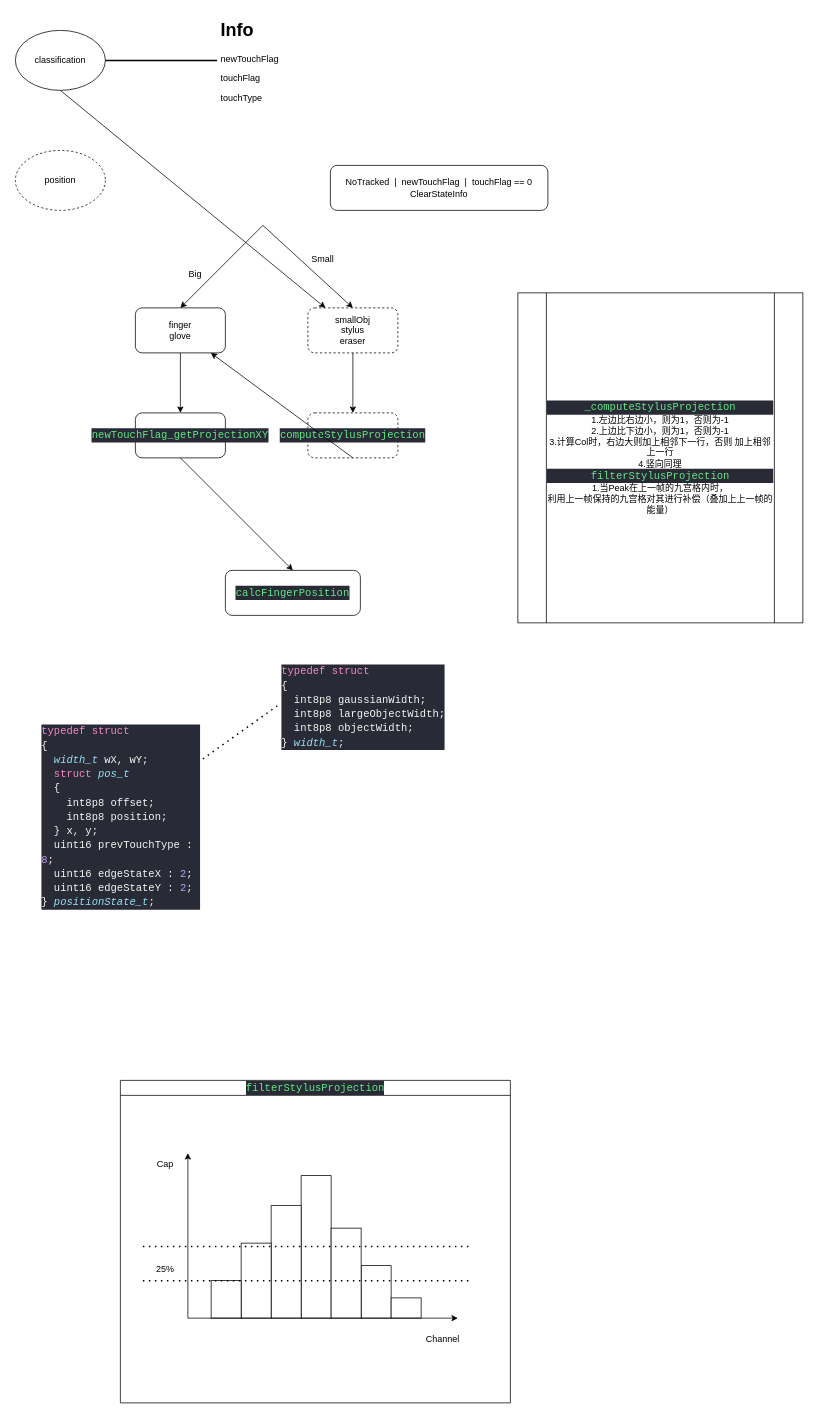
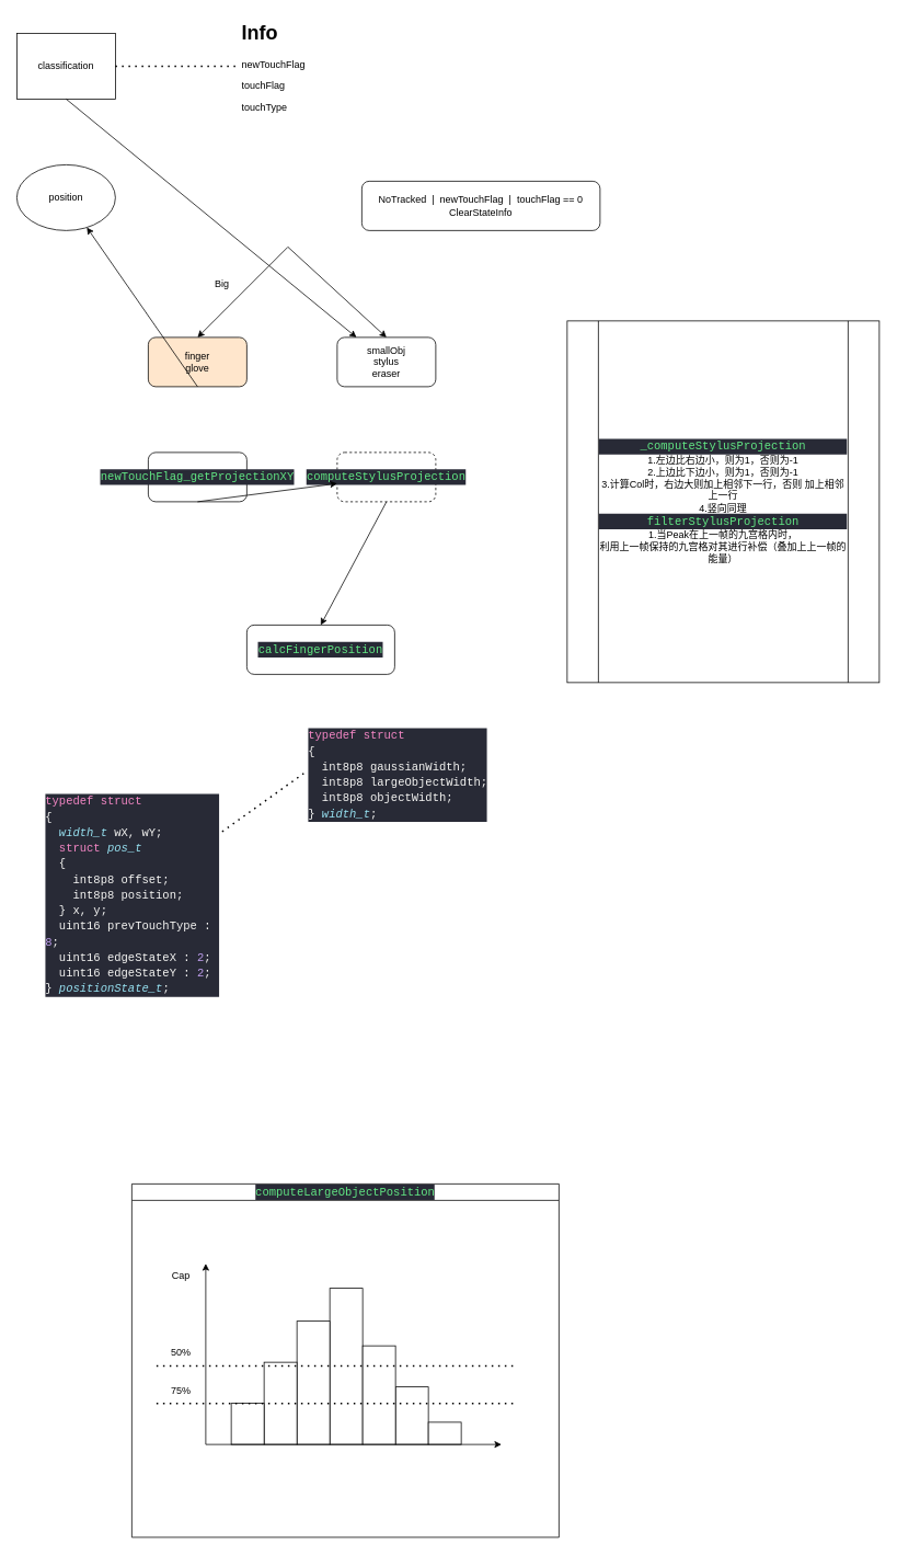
  <mxCell id="0" />
  <mxCell id="1" parent="0" />
- <mxCell id="2" value="classification" style="ellipse;whiteSpace=wrap;html=1;" parent="1" vertex="1"><mxGeometry x="20" y="40" width="120" height="80" as="geometry" /></mxCell>
- <mxCell id="3" value="position" style="ellipse;whiteSpace=wrap;html=1;dashed=1;" parent="1" vertex="1"><mxGeometry x="20" y="200" width="120" height="80" as="geometry" /></mxCell>
+ <mxCell id="2" value="classification" style="whiteSpace=wrap;html=1;rounded=0;" parent="1" vertex="1"><mxGeometry x="20" y="40" width="120" height="80" as="geometry" /></mxCell>
+ <mxCell id="3" value="position" style="ellipse;whiteSpace=wrap;html=1;" parent="1" vertex="1"><mxGeometry x="20" y="200" width="120" height="80" as="geometry" /></mxCell>
  <mxCell id="4" value="&lt;h1&gt;Info&lt;/h1&gt;&lt;p&gt;newTouchFlag&lt;/p&gt;&lt;p&gt;touchFlag&lt;/p&gt;&lt;p&gt;touchType&lt;/p&gt;" style="text;html=1;strokeColor=none;fillColor=none;spacing=5;spacingTop=-20;whiteSpace=wrap;overflow=hidden;rounded=0;" vertex="1" parent="1"><mxGeometry x="289" y="20" width="190" height="120" as="geometry" /></mxCell>
- <mxCell id="5" value="" style="endArrow=none;dashed=0;html=1;dashPattern=1 3;strokeWidth=2;rounded=0;exitX=1;exitY=0.5;exitDx=0;exitDy=0;entryX=0;entryY=0.5;entryDx=0;entryDy=0;" edge="1" parent="1" source="2" target="4"><mxGeometry width="50" height="50" relative="1" as="geometry"><mxPoint x="360" y="40" as="sourcePoint" /><mxPoint x="410" y="-10" as="targetPoint" /></mxGeometry></mxCell>
+ <mxCell id="5" value="" style="endArrow=none;dashed=1;html=1;dashPattern=1 3;strokeWidth=2;rounded=0;exitX=1;exitY=0.5;exitDx=0;exitDy=0;entryX=0;entryY=0.5;entryDx=0;entryDy=0;" edge="1" parent="1" source="2" target="4"><mxGeometry width="50" height="50" relative="1" as="geometry"><mxPoint x="360" y="40" as="sourcePoint" /><mxPoint x="410" y="-10" as="targetPoint" /></mxGeometry></mxCell>
  <mxCell id="6" value="" style="endArrow=classic;html=1;rounded=0;exitX=0.5;exitY=1;exitDx=0;exitDy=0;" edge="1" parent="1" source="2" target="9"><mxGeometry width="50" height="50" relative="1" as="geometry"><mxPoint x="360" y="270" as="sourcePoint" /><mxPoint x="410" y="220" as="targetPoint" /></mxGeometry></mxCell>
  <mxCell id="7" value="NoTracked&amp;nbsp; |&amp;nbsp; newTouchFlag&amp;nbsp; |&amp;nbsp; touchFlag == 0&lt;br&gt;ClearStateInfo" style="rounded=1;whiteSpace=wrap;html=1;" vertex="1" parent="1"><mxGeometry x="440" y="220" width="290" height="60" as="geometry" /></mxCell>
- <mxCell id="8" value="finger&lt;br&gt;glove" style="rounded=1;whiteSpace=wrap;html=1;" vertex="1" parent="1"><mxGeometry x="180" y="410" width="120" height="60" as="geometry" /></mxCell>
- <mxCell id="9" value="smallObj&lt;br&gt;stylus&lt;br&gt;eraser" style="rounded=1;whiteSpace=wrap;html=1;dashed=1;" vertex="1" parent="1"><mxGeometry x="410" y="410" width="120" height="60" as="geometry" /></mxCell>
+ <mxCell id="8" value="finger&lt;br&gt;glove" style="rounded=1;whiteSpace=wrap;html=1;fillColor=#ffe6cc;" vertex="1" parent="1"><mxGeometry x="180" y="410" width="120" height="60" as="geometry" /></mxCell>
+ <mxCell id="9" value="smallObj&lt;br&gt;stylus&lt;br&gt;eraser" style="rounded=1;whiteSpace=wrap;html=1;" vertex="1" parent="1"><mxGeometry x="410" y="410" width="120" height="60" as="geometry" /></mxCell>
  <mxCell id="10" value="" style="endArrow=classic;html=1;rounded=0;entryX=0.5;entryY=0;entryDx=0;entryDy=0;" edge="1" parent="1" target="9"><mxGeometry width="50" height="50" relative="1" as="geometry"><mxPoint x="350" y="300" as="sourcePoint" /><mxPoint x="410" y="210" as="targetPoint" /></mxGeometry></mxCell>
  <mxCell id="11" value="" style="endArrow=classic;html=1;rounded=0;entryX=0.5;entryY=0;entryDx=0;entryDy=0;" edge="1" parent="1"><mxGeometry width="50" height="50" relative="1" as="geometry"><mxPoint x="350" y="300" as="sourcePoint" /><mxPoint x="240" y="410" as="targetPoint" /></mxGeometry></mxCell>
- <mxCell id="12" value="Big" style="text;html=1;strokeColor=none;fillColor=none;align=center;verticalAlign=middle;whiteSpace=wrap;rounded=0;" vertex="1" parent="1"><mxGeometry x="230" y="350" width="60" height="30" as="geometry" /></mxCell>
- <mxCell id="13" value="Small" style="text;html=1;strokeColor=none;fillColor=none;align=center;verticalAlign=middle;whiteSpace=wrap;rounded=0;" vertex="1" parent="1"><mxGeometry x="400" y="330" width="60" height="30" as="geometry" /></mxCell>
+ <mxCell id="12" value="Big" style="text;html=1;strokeColor=none;fillColor=none;align=center;verticalAlign=middle;whiteSpace=wrap;rounded=0;" vertex="1" parent="1"><mxGeometry x="240" y="330" width="60" height="30" as="geometry" /></mxCell>
  <mxCell id="14" value="&lt;div style=&quot;color: rgb(246, 246, 244); background-color: rgb(40, 42, 54); font-family: Consolas, &amp;quot;Courier New&amp;quot;, monospace; font-size: 14px; line-height: 19px;&quot;&gt;&lt;span style=&quot;color: #62e884;&quot;&gt;newTouchFlag_getProjectionXY&lt;/span&gt;&lt;/div&gt;" style="rounded=1;whiteSpace=wrap;html=1;" vertex="1" parent="1"><mxGeometry x="180" y="550" width="120" height="60" as="geometry" /></mxCell>
  <mxCell id="15" value="&lt;div style=&quot;color: rgb(246, 246, 244); background-color: rgb(40, 42, 54); font-family: Consolas, &amp;quot;Courier New&amp;quot;, monospace; font-size: 14px; line-height: 19px;&quot;&gt;&lt;span style=&quot;color: #62e884;&quot;&gt;computeStylusProjection&lt;/span&gt;&lt;/div&gt;" style="rounded=1;whiteSpace=wrap;html=1;dashed=1;" vertex="1" parent="1"><mxGeometry x="410" y="550" width="120" height="60" as="geometry" /></mxCell>
- <mxCell id="16" value="" style="endArrow=classic;html=1;rounded=0;exitX=0.5;exitY=1;exitDx=0;exitDy=0;" edge="1" parent="1" source="8" target="14"><mxGeometry width="50" height="50" relative="1" as="geometry"><mxPoint x="360" y="700" as="sourcePoint" /><mxPoint x="410" y="650" as="targetPoint" /></mxGeometry></mxCell>
- <mxCell id="17" value="" style="endArrow=classic;html=1;rounded=0;exitX=0.5;exitY=1;exitDx=0;exitDy=0;" edge="1" parent="1" source="9" target="15"><mxGeometry width="50" height="50" relative="1" as="geometry"><mxPoint x="360" y="700" as="sourcePoint" /><mxPoint x="410" y="650" as="targetPoint" /></mxGeometry></mxCell>
+ <mxCell id="16" value="" style="endArrow=classic;html=1;rounded=0;exitX=0.5;exitY=1;exitDx=0;exitDy=0;" edge="1" parent="1" source="8" target="3"><mxGeometry width="50" height="50" relative="1" as="geometry"><mxPoint x="360" y="700" as="sourcePoint" /><mxPoint x="410" y="650" as="targetPoint" /></mxGeometry></mxCell>
  <mxCell id="18" value="&lt;div style=&quot;color: rgb(246, 246, 244); background-color: rgb(40, 42, 54); font-family: Consolas, &amp;quot;Courier New&amp;quot;, monospace; font-size: 14px; line-height: 19px;&quot;&gt;&lt;span style=&quot;color: #62e884;&quot;&gt;calcFingerPosition&lt;/span&gt;&lt;/div&gt;" style="rounded=1;whiteSpace=wrap;html=1;" vertex="1" parent="1"><mxGeometry x="300" y="760" width="180" height="60" as="geometry" /></mxCell>
- <mxCell id="19" value="" style="endArrow=classic;html=1;rounded=0;exitX=0.5;exitY=1;exitDx=0;exitDy=0;entryX=0.5;entryY=0;entryDx=0;entryDy=0;" edge="1" parent="1" source="14" target="18"><mxGeometry width="50" height="50" relative="1" as="geometry"><mxPoint x="360" y="700" as="sourcePoint" /><mxPoint x="410" y="650" as="targetPoint" /></mxGeometry></mxCell>
- <mxCell id="20" value="" style="endArrow=classic;html=1;rounded=0;exitX=0.5;exitY=1;exitDx=0;exitDy=0;" edge="1" parent="1" source="15" target="8"><mxGeometry width="50" height="50" relative="1" as="geometry"><mxPoint x="360" y="700" as="sourcePoint" /><mxPoint x="410" y="650" as="targetPoint" /></mxGeometry></mxCell>
+ <mxCell id="19" value="" style="endArrow=classic;html=1;rounded=0;exitX=0.5;exitY=1;exitDx=0;exitDy=0;" edge="1" parent="1" source="14" target="15"><mxGeometry width="50" height="50" relative="1" as="geometry"><mxPoint x="360" y="700" as="sourcePoint" /><mxPoint x="410" y="650" as="targetPoint" /></mxGeometry></mxCell>
+ <mxCell id="20" value="" style="endArrow=classic;html=1;rounded=0;exitX=0.5;exitY=1;exitDx=0;exitDy=0;entryX=0.5;entryY=0;entryDx=0;entryDy=0;" edge="1" parent="1" source="15" target="18"><mxGeometry width="50" height="50" relative="1" as="geometry"><mxPoint x="360" y="700" as="sourcePoint" /><mxPoint x="410" y="650" as="targetPoint" /></mxGeometry></mxCell>
  <mxCell id="21" value="&lt;div style=&quot;color: rgb(246, 246, 244); background-color: rgb(40, 42, 54); font-family: Consolas, &amp;quot;Courier New&amp;quot;, monospace; font-size: 14px; line-height: 19px;&quot;&gt;&lt;span style=&quot;color: rgb(98, 232, 132);&quot;&gt;_computeStylusProjection&lt;/span&gt;&lt;br&gt;&lt;/div&gt;1.左边比右边小，则为1，否则为-1&lt;br&gt;2.上边比下边小，则为1，否则为-1&lt;br&gt;3.计算Col时，右边大则加上相邻下一行，否则 加上相邻上一行&lt;br&gt;4.竖向同理&lt;br&gt;&lt;div style=&quot;color: rgb(246, 246, 244); background-color: rgb(40, 42, 54); font-family: Consolas, &amp;quot;Courier New&amp;quot;, monospace; font-size: 14px; line-height: 19px;&quot;&gt;&lt;span style=&quot;color: #62e884;&quot;&gt;filterStylusProjection&lt;/span&gt;&lt;/div&gt;1.当Peak在上一帧的九宫格内时，&lt;br&gt;利用上一帧保持的九宫格对其进行补偿（叠加上上一帧的能量）" style="shape=process;whiteSpace=wrap;html=1;backgroundOutline=1;" vertex="1" parent="1"><mxGeometry x="690" y="390" width="380" height="440" as="geometry" /></mxCell>
  <mxCell id="22" value="&lt;h1&gt;&lt;div style=&quot;color: rgb(246, 246, 244); background-color: rgb(40, 42, 54); font-family: Consolas, &amp;quot;Courier New&amp;quot;, monospace; font-weight: normal; font-size: 14px; line-height: 19px;&quot;&gt;&lt;div&gt;&lt;span style=&quot;color: #f286c4;&quot;&gt;typedef&lt;/span&gt; &lt;span style=&quot;color: #f286c4;&quot;&gt;struct&lt;/span&gt;&lt;/div&gt;&lt;div&gt;{&lt;/div&gt;&lt;div&gt;&amp;nbsp; &lt;span style=&quot;color: #97e1f1;font-style: italic;&quot;&gt;width_t&lt;/span&gt; wX, wY;&lt;/div&gt;&lt;div&gt;&amp;nbsp; &lt;span style=&quot;color: #f286c4;&quot;&gt;struct&lt;/span&gt; &lt;span style=&quot;color: #97e1f1;font-style: italic;&quot;&gt;pos_t&lt;/span&gt;&lt;/div&gt;&lt;div&gt;&amp;nbsp; {&lt;/div&gt;&lt;div&gt;&amp;nbsp; &amp;nbsp; int8p8 offset;&lt;/div&gt;&lt;div&gt;&amp;nbsp; &amp;nbsp; int8p8 position;&lt;/div&gt;&lt;div&gt;&amp;nbsp; } x, y;&lt;/div&gt;&lt;div&gt;&amp;nbsp; uint16 prevTouchType : &lt;span style=&quot;color: #bf9eee;&quot;&gt;8&lt;/span&gt;;&lt;/div&gt;&lt;div&gt;&amp;nbsp; uint16 edgeStateX : &lt;span style=&quot;color: #bf9eee;&quot;&gt;2&lt;/span&gt;;&lt;/div&gt;&lt;div&gt;&amp;nbsp; uint16 edgeStateY : &lt;span style=&quot;color: #bf9eee;&quot;&gt;2&lt;/span&gt;;&lt;/div&gt;&lt;div&gt;} &lt;span style=&quot;color: #97e1f1;font-style: italic;&quot;&gt;positionState_t&lt;/span&gt;;&lt;/div&gt;&lt;/div&gt;&lt;/h1&gt;" style="text;html=1;strokeColor=none;fillColor=none;spacing=5;spacingTop=-20;whiteSpace=wrap;overflow=hidden;rounded=0;" vertex="1" parent="1"><mxGeometry x="50" y="960" width="220" height="260" as="geometry" /></mxCell>
  <mxCell id="23" value="&lt;h1&gt;&lt;div style=&quot;color: rgb(246, 246, 244); background-color: rgb(40, 42, 54); font-family: Consolas, &amp;quot;Courier New&amp;quot;, monospace; font-weight: normal; font-size: 14px; line-height: 19px;&quot;&gt;&lt;div&gt;&lt;span style=&quot;color: #f286c4;&quot;&gt;typedef&lt;/span&gt; &lt;span style=&quot;color: #f286c4;&quot;&gt;struct&lt;/span&gt;&lt;/div&gt;&lt;div&gt;{&lt;/div&gt;&lt;div&gt;&amp;nbsp; int8p8 gaussianWidth;&lt;/div&gt;&lt;div&gt;&amp;nbsp; int8p8 largeObjectWidth;&lt;/div&gt;&lt;div&gt;&amp;nbsp; int8p8 objectWidth;&lt;/div&gt;&lt;div&gt;} &lt;span style=&quot;color: #97e1f1;font-style: italic;&quot;&gt;width_t&lt;/span&gt;;&lt;/div&gt;&lt;/div&gt;&lt;/h1&gt;" style="text;html=1;strokeColor=none;fillColor=none;spacing=5;spacingTop=-20;whiteSpace=wrap;overflow=hidden;rounded=0;" vertex="1" parent="1"><mxGeometry x="370" y="880" width="240" height="120" as="geometry" /></mxCell>
  <mxCell id="24" value="" style="endArrow=none;dashed=1;html=1;dashPattern=1 3;strokeWidth=2;rounded=0;entryX=0;entryY=0.5;entryDx=0;entryDy=0;" edge="1" parent="1" source="22" target="23"><mxGeometry width="50" height="50" relative="1" as="geometry"><mxPoint x="260" y="1010" as="sourcePoint" /><mxPoint x="500" y="920" as="targetPoint" /></mxGeometry></mxCell>
- <mxCell id="25" value="&lt;div style=&quot;color: rgb(246, 246, 244); background-color: rgb(40, 42, 54); font-family: Consolas, &amp;quot;Courier New&amp;quot;, monospace; font-weight: normal; font-size: 14px; line-height: 19px;&quot;&gt;&lt;span style=&quot;color: #62e884;&quot;&gt;filterStylusProjection&lt;/span&gt;&lt;/div&gt;" style="swimlane;whiteSpace=wrap;html=1;startSize=20;" vertex="1" parent="1"><mxGeometry x="160" y="1440" width="520" height="430" as="geometry" /></mxCell>
+ <mxCell id="25" value="&lt;div style=&quot;color: rgb(246, 246, 244); background-color: rgb(40, 42, 54); font-family: Consolas, &amp;quot;Courier New&amp;quot;, monospace; font-weight: normal; font-size: 14px; line-height: 19px;&quot;&gt;&lt;span style=&quot;color: #62e884;&quot;&gt;computeLargeObjectPosition&lt;/span&gt;&lt;/div&gt;" style="swimlane;whiteSpace=wrap;html=1;startSize=20;" vertex="1" parent="1"><mxGeometry x="160" y="1440" width="520" height="430" as="geometry" /></mxCell>
  <mxCell id="26" value="" style="rounded=0;whiteSpace=wrap;html=1;" vertex="1" parent="25"><mxGeometry x="241" y="127" width="40" height="190" as="geometry" /></mxCell>
  <mxCell id="27" value="" style="rounded=0;whiteSpace=wrap;html=1;" vertex="1" parent="25"><mxGeometry x="321" y="247" width="40" height="70" as="geometry" /></mxCell>
  <mxCell id="28" value="" style="rounded=0;whiteSpace=wrap;html=1;" vertex="1" parent="25"><mxGeometry x="281" y="197" width="40" height="120" as="geometry" /></mxCell>
  <mxCell id="29" value="" style="rounded=0;whiteSpace=wrap;html=1;" vertex="1" parent="25"><mxGeometry x="201" y="167" width="40" height="150" as="geometry" /></mxCell>
  <mxCell id="30" value="" style="rounded=0;whiteSpace=wrap;html=1;" vertex="1" parent="25"><mxGeometry x="161" y="217" width="40" height="100" as="geometry" /></mxCell>
  <mxCell id="31" value="" style="rounded=0;whiteSpace=wrap;html=1;" vertex="1" parent="25"><mxGeometry x="121" y="267" width="40" height="50" as="geometry" /></mxCell>
  <mxCell id="32" value="Cap" style="text;html=1;strokeColor=none;fillColor=none;align=center;verticalAlign=middle;whiteSpace=wrap;rounded=0;" vertex="1" parent="25"><mxGeometry x="30" y="97" width="60" height="30" as="geometry" /></mxCell>
- <mxCell id="33" value="Channel" style="text;html=1;strokeColor=none;fillColor=none;align=center;verticalAlign=middle;whiteSpace=wrap;rounded=0;" vertex="1" parent="25"><mxGeometry x="400" y="330" width="60" height="30" as="geometry" /></mxCell>
  <mxCell id="34" value="" style="rounded=0;whiteSpace=wrap;html=1;" vertex="1" parent="25"><mxGeometry x="361" y="290" width="40" height="27" as="geometry" /></mxCell>
  <mxCell id="35" value="" style="endArrow=none;dashed=1;html=1;dashPattern=1 3;strokeWidth=2;rounded=0;" edge="1" parent="25"><mxGeometry width="50" height="50" relative="1" as="geometry"><mxPoint x="30" y="221.5" as="sourcePoint" /><mxPoint x="470" y="221.5" as="targetPoint" /></mxGeometry></mxCell>
  <mxCell id="36" value="" style="endArrow=none;dashed=1;html=1;dashPattern=1 3;strokeWidth=2;rounded=0;" edge="1" parent="25"><mxGeometry width="50" height="50" relative="1" as="geometry"><mxPoint x="30" y="267" as="sourcePoint" /><mxPoint x="470" y="267" as="targetPoint" /></mxGeometry></mxCell>
- <mxCell id="38" value="25%" style="text;html=1;strokeColor=none;fillColor=none;align=center;verticalAlign=middle;whiteSpace=wrap;rounded=0;" vertex="1" parent="25"><mxGeometry x="30" y="237" width="60" height="30" as="geometry" /></mxCell>
+ <mxCell id="37" value="50%" style="text;html=1;strokeColor=none;fillColor=none;align=center;verticalAlign=middle;whiteSpace=wrap;rounded=0;" vertex="1" parent="25"><mxGeometry x="30" y="190" width="60" height="30" as="geometry" /></mxCell>
+ <mxCell id="38" value="75%" style="text;html=1;strokeColor=none;fillColor=none;align=center;verticalAlign=middle;whiteSpace=wrap;rounded=0;" vertex="1" parent="25"><mxGeometry x="30" y="237" width="60" height="30" as="geometry" /></mxCell>
  <mxCell id="39" value="" style="endArrow=classic;html=1;rounded=0;" edge="1" parent="1"><mxGeometry width="50" height="50" relative="1" as="geometry"><mxPoint x="250" y="1757" as="sourcePoint" /><mxPoint x="610" y="1757" as="targetPoint" /></mxGeometry></mxCell>
  <mxCell id="40" value="" style="endArrow=classic;html=1;rounded=0;" edge="1" parent="1"><mxGeometry width="50" height="50" relative="1" as="geometry"><mxPoint x="250" y="1757" as="sourcePoint" /><mxPoint x="250" y="1537" as="targetPoint" /></mxGeometry></mxCell>
